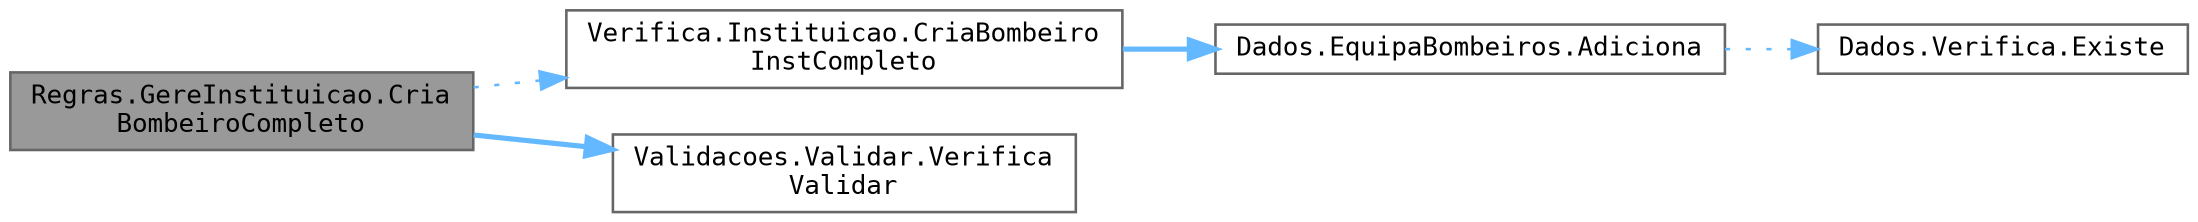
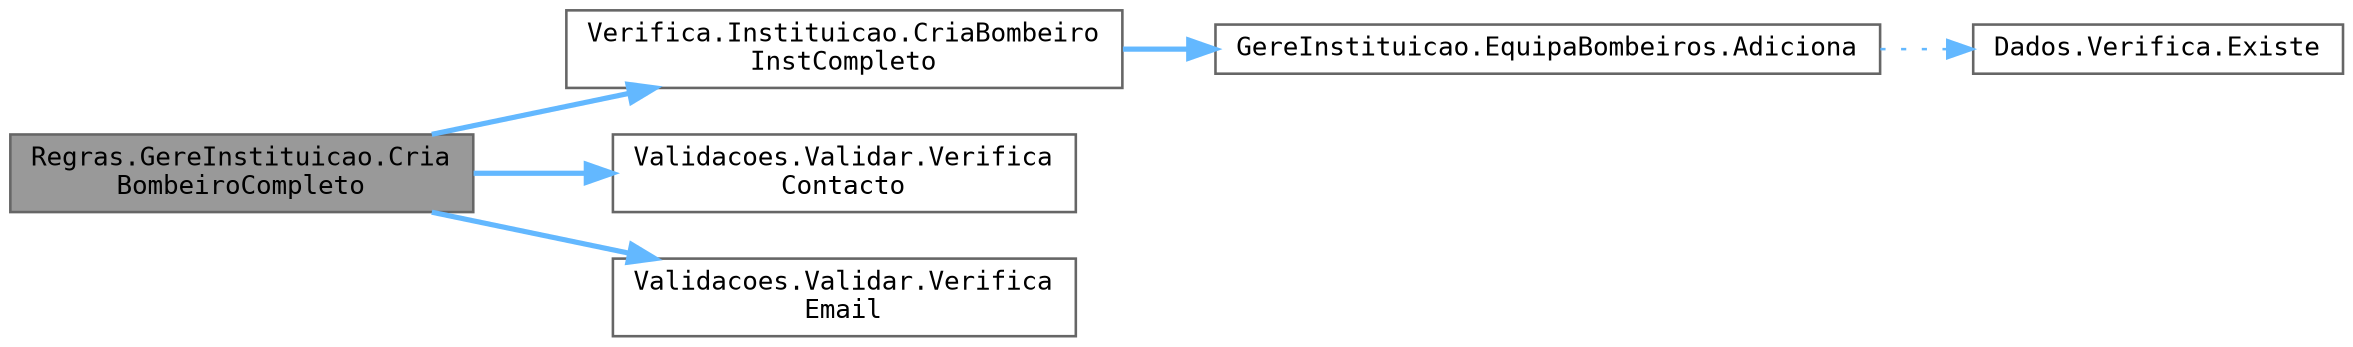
  digraph {
    fontname="DejaVu Sans Mono"
    rankdir=LR
    node [color=grey40 fillcolor=white fontname="DejaVu Sans Mono" fontsize=10 shape=box style=filled]
    edge [color=steelblue1 fontname="DejaVu Sans Mono" fontsize=10 labelfontname=Helvetica labelfontsize=10 style=bold]
    n1 [color=gray40 fillcolor=grey60 fontcolor=black height=0.2 label="Regras.GereInstituicao.Cria\lBombeiroCompleto" width=0.4]
    n2 [height=0.2 label="Verifica.Instituicao.CriaBombeiro\lInstCompleto" width=0.4]
-   n4 [height=0.2 label="Validacoes.Validar.Verifica\lValidar" width=0.4]
-   n5 [height=0.2 label="Dados.EquipaBombeiros.Adiciona" width=0.4]
+   n3 [height=0.2 label="Validacoes.Validar.Verifica\lContacto" width=0.4]
+   n4 [height=0.2 label="Validacoes.Validar.Verifica\lEmail" width=0.4]
+   n5 [height=0.2 label="GereInstituicao.EquipaBombeiros.Adiciona" width=0.4]
    n6 [height=0.2 label="Dados.Verifica.Existe" width=0.4]
-   n1 -> n2 [style=dotted]
+   n1 -> n2
+   n1 -> n3
    n1 -> n4
    n2 -> n5
    n5 -> n6 [style=dotted]
  }
